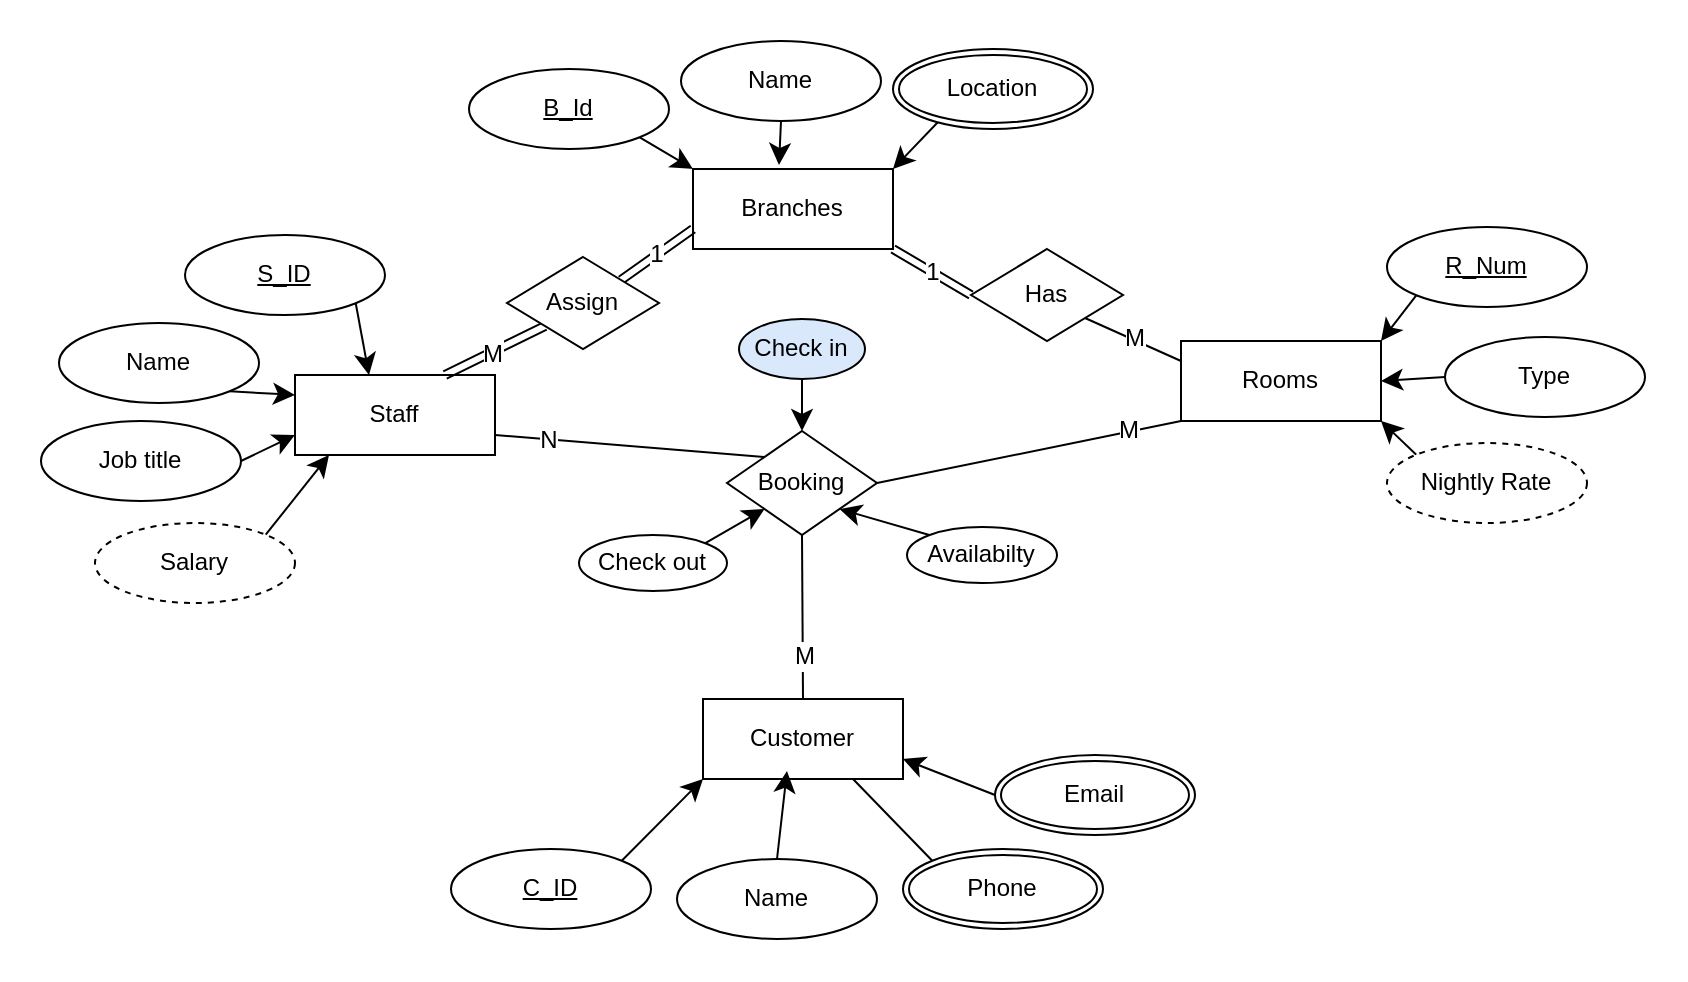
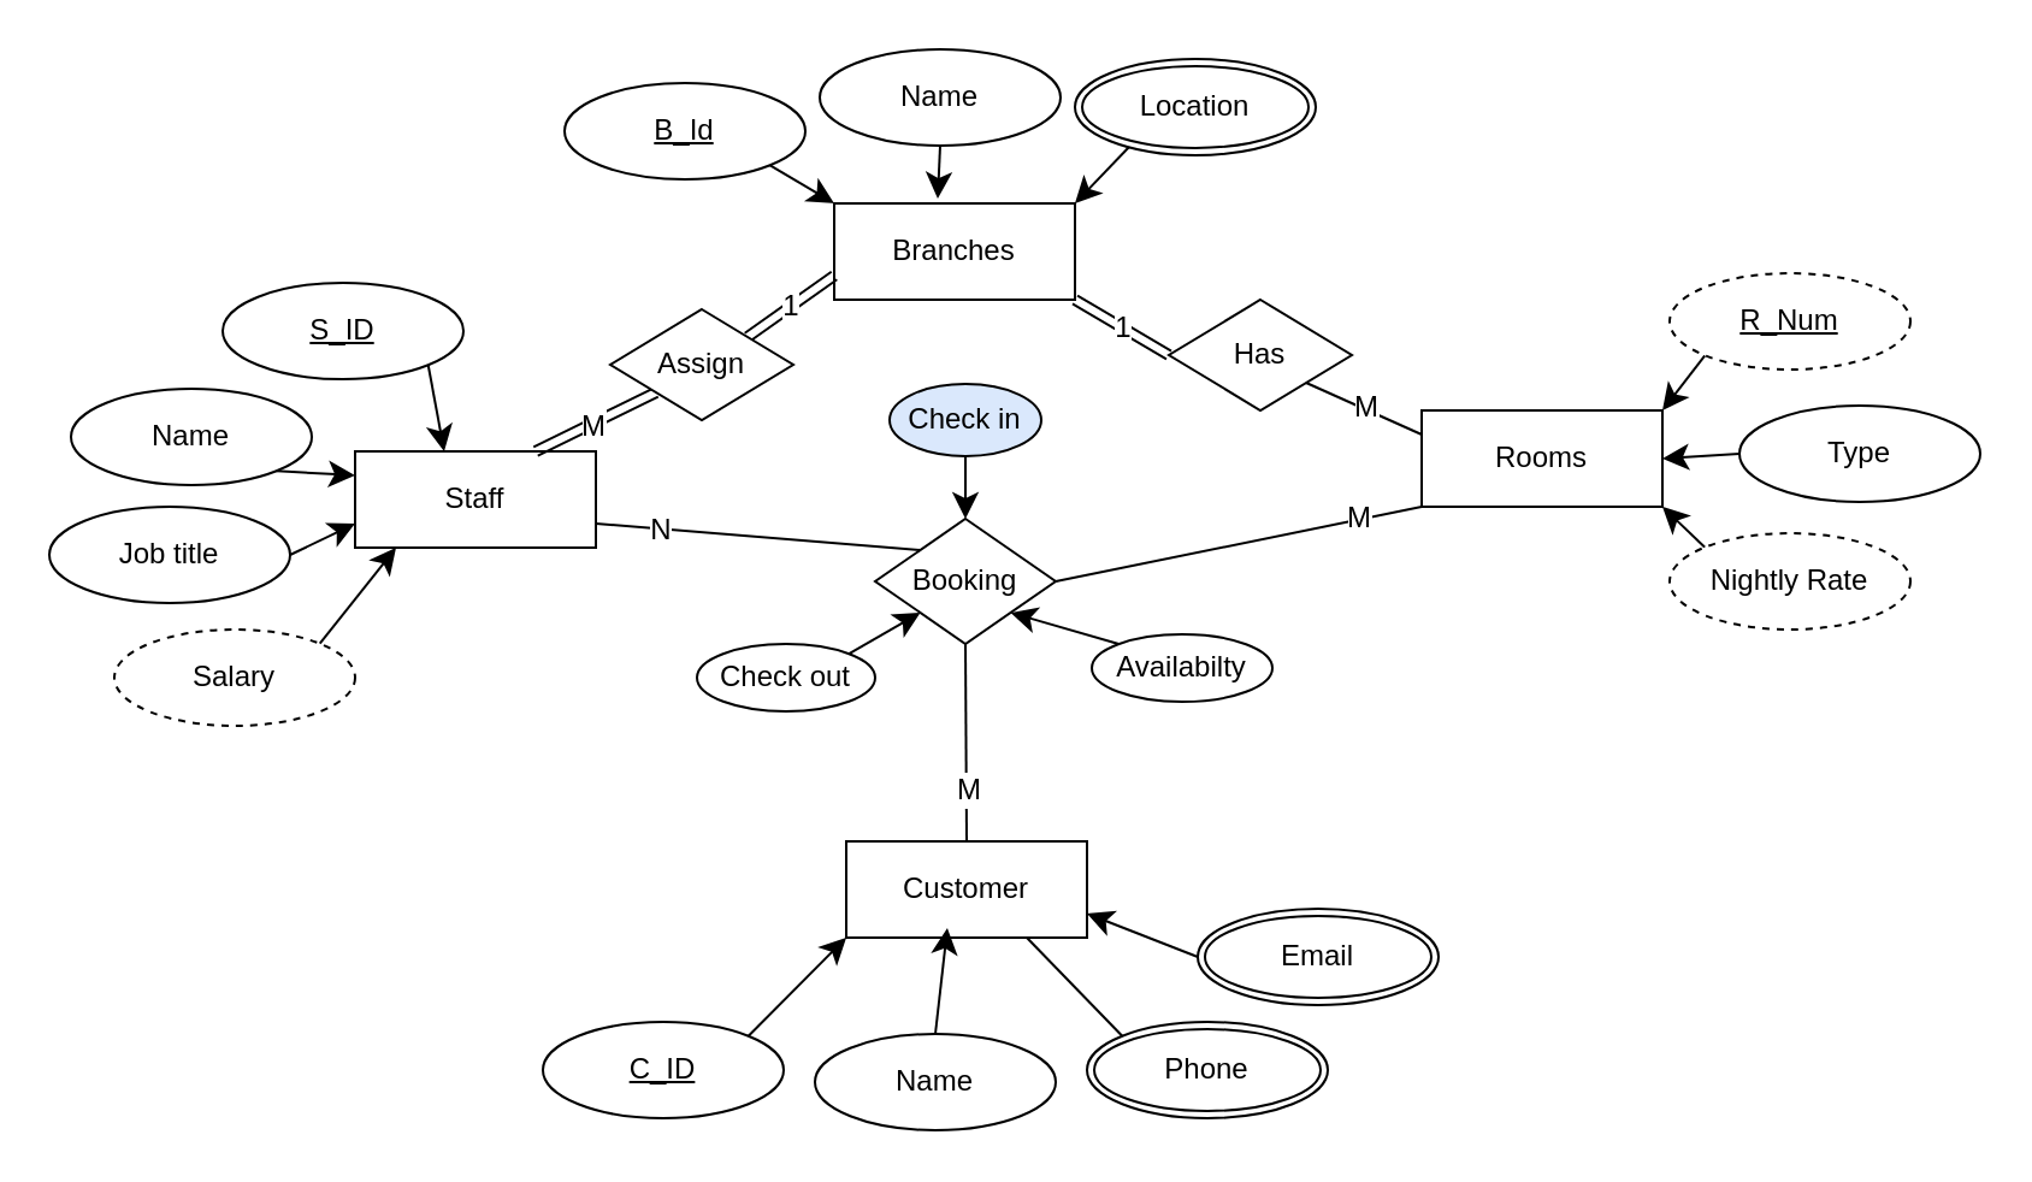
  <mxCell id="0" />
  <mxCell id="1" parent="0" />
  <mxCell id="2" value="1" style="edgeStyle=none;curved=1;rounded=0;orthogonalLoop=1;jettySize=auto;html=1;exitX=1;exitY=1;exitDx=0;exitDy=0;entryX=0;entryY=0.5;entryDx=0;entryDy=0;fontSize=12;endArrow=none;startFill=0;shape=link;" edge="1" parent="1" source="3" target="17"><mxGeometry relative="1" as="geometry" /></mxCell>
  <mxCell id="3" value="Branches" style="whiteSpace=wrap;html=1;align=center;" vertex="1" parent="1"><mxGeometry x="346" y="84" width="100" height="40" as="geometry" /></mxCell>
  <mxCell id="4" style="edgeStyle=none;curved=1;rounded=0;orthogonalLoop=1;jettySize=auto;html=1;exitX=0;exitY=1;exitDx=0;exitDy=0;entryX=1;entryY=0.5;entryDx=0;entryDy=0;fontSize=12;startSize=8;endSize=8;endArrow=none;startFill=0;" edge="1" parent="1" source="6" target="37"><mxGeometry relative="1" as="geometry" /></mxCell>
  <mxCell id="5" value="M" style="edgeLabel;html=1;align=center;verticalAlign=middle;resizable=0;points=[];fontSize=12;" vertex="1" connectable="0" parent="4"><mxGeometry x="-0.737" y="5" relative="1" as="geometry"><mxPoint x="-8" y="-4" as="offset" /></mxGeometry></mxCell>
  <mxCell id="6" value="Rooms" style="whiteSpace=wrap;html=1;align=center;" vertex="1" parent="1"><mxGeometry x="590" y="170" width="100" height="40" as="geometry" /></mxCell>
  <mxCell id="7" value="Customer" style="whiteSpace=wrap;html=1;align=center;" vertex="1" parent="1"><mxGeometry x="351" y="349" width="100" height="40" as="geometry" /></mxCell>
  <mxCell id="8" value="Staff" style="whiteSpace=wrap;html=1;align=center;" vertex="1" parent="1"><mxGeometry x="147" y="187" width="100" height="40" as="geometry" /></mxCell>
  <mxCell id="9" value="Name" style="ellipse;whiteSpace=wrap;html=1;align=center;" vertex="1" parent="1"><mxGeometry x="340" y="20" width="100" height="40" as="geometry" /></mxCell>
  <mxCell id="10" style="edgeStyle=none;curved=1;rounded=0;orthogonalLoop=1;jettySize=auto;html=1;exitX=1;exitY=1;exitDx=0;exitDy=0;entryX=0;entryY=0;entryDx=0;entryDy=0;fontSize=12;startSize=8;endSize=8;" edge="1" parent="1" source="11" target="3"><mxGeometry relative="1" as="geometry" /></mxCell>
  <mxCell id="11" value="B_Id" style="ellipse;whiteSpace=wrap;html=1;align=center;fontStyle=4" vertex="1" parent="1"><mxGeometry x="234" y="34" width="100" height="40" as="geometry" /></mxCell>
  <mxCell id="12" style="edgeStyle=none;curved=1;rounded=0;orthogonalLoop=1;jettySize=auto;html=1;exitX=0.23;exitY=0.9;exitDx=0;exitDy=0;entryX=1;entryY=0;entryDx=0;entryDy=0;fontSize=12;startSize=8;endSize=8;exitPerimeter=0;" edge="1" parent="1" source="32" target="3"><mxGeometry relative="1" as="geometry"><mxPoint x="459.645" y="59.142" as="sourcePoint" /></mxGeometry></mxCell>
  <mxCell id="13" value="S_ID" style="ellipse;whiteSpace=wrap;html=1;align=center;fontStyle=4" vertex="1" parent="1"><mxGeometry x="92" y="117" width="100" height="40" as="geometry" /></mxCell>
  <mxCell id="14" style="edgeStyle=none;curved=1;rounded=0;orthogonalLoop=1;jettySize=auto;html=1;exitX=0.5;exitY=1;exitDx=0;exitDy=0;entryX=0.43;entryY=-0.05;entryDx=0;entryDy=0;entryPerimeter=0;fontSize=12;startSize=8;endSize=8;" edge="1" parent="1" source="9" target="3"><mxGeometry relative="1" as="geometry" /></mxCell>
  <mxCell id="15" style="edgeStyle=none;curved=1;rounded=0;orthogonalLoop=1;jettySize=auto;html=1;exitX=1;exitY=1;exitDx=0;exitDy=0;entryX=0;entryY=0.25;entryDx=0;entryDy=0;fontSize=12;startSize=8;endSize=8;endArrow=none;startFill=0;" edge="1" parent="1" source="17" target="6"><mxGeometry relative="1" as="geometry" /></mxCell>
  <mxCell id="16" value="M" style="edgeLabel;html=1;align=center;verticalAlign=middle;resizable=0;points=[];fontSize=12;" vertex="1" connectable="0" parent="15"><mxGeometry x="-0.019" y="1" relative="1" as="geometry"><mxPoint as="offset" /></mxGeometry></mxCell>
  <mxCell id="17" value="Has" style="shape=rhombus;perimeter=rhombusPerimeter;whiteSpace=wrap;html=1;align=center;" vertex="1" parent="1"><mxGeometry x="485" y="124" width="76" height="46" as="geometry" /></mxCell>
  <mxCell id="18" style="edgeStyle=none;curved=1;rounded=0;orthogonalLoop=1;jettySize=auto;html=1;exitX=0;exitY=0.5;exitDx=0;exitDy=0;entryX=1;entryY=0.5;entryDx=0;entryDy=0;fontSize=12;startSize=8;endSize=8;" edge="1" parent="1" source="19" target="6"><mxGeometry relative="1" as="geometry" /></mxCell>
  <mxCell id="19" value="Type" style="ellipse;whiteSpace=wrap;html=1;align=center;" vertex="1" parent="1"><mxGeometry x="722" y="168" width="100" height="40" as="geometry" /></mxCell>
  <mxCell id="20" style="edgeStyle=none;curved=1;rounded=0;orthogonalLoop=1;jettySize=auto;html=1;exitX=0;exitY=1;exitDx=0;exitDy=0;entryX=1;entryY=0;entryDx=0;entryDy=0;fontSize=12;startSize=8;endSize=8;" edge="1" parent="1" source="21" target="6"><mxGeometry relative="1" as="geometry" /></mxCell>
- <mxCell id="21" value="R_Num" style="ellipse;whiteSpace=wrap;html=1;align=center;fontStyle=4" vertex="1" parent="1"><mxGeometry x="693" y="113" width="100" height="40" as="geometry" /></mxCell>
+ <mxCell id="21" value="R_Num" style="ellipse;whiteSpace=wrap;html=1;align=center;fontStyle=4;dashed=1;" vertex="1" parent="1"><mxGeometry x="693" y="113" width="100" height="40" as="geometry" /></mxCell>
  <mxCell id="22" style="edgeStyle=none;curved=1;rounded=0;orthogonalLoop=1;jettySize=auto;html=1;exitX=0;exitY=0;exitDx=0;exitDy=0;entryX=1;entryY=1;entryDx=0;entryDy=0;fontSize=12;startSize=8;endSize=8;" edge="1" parent="1" source="23" target="6"><mxGeometry relative="1" as="geometry" /></mxCell>
  <mxCell id="23" value="Nightly Rate" style="ellipse;whiteSpace=wrap;html=1;align=center;dashed=1;" vertex="1" parent="1"><mxGeometry x="693" y="221" width="100" height="40" as="geometry" /></mxCell>
  <mxCell id="24" value="Name" style="ellipse;whiteSpace=wrap;html=1;align=center;" vertex="1" parent="1"><mxGeometry x="338" y="429" width="100" height="40" as="geometry" /></mxCell>
  <mxCell id="25" style="edgeStyle=none;curved=1;rounded=0;orthogonalLoop=1;jettySize=auto;html=1;exitX=1;exitY=0;exitDx=0;exitDy=0;entryX=0;entryY=1;entryDx=0;entryDy=0;fontSize=12;startSize=8;endSize=8;" edge="1" parent="1" source="26" target="7"><mxGeometry relative="1" as="geometry" /></mxCell>
  <mxCell id="26" value="C_ID" style="ellipse;whiteSpace=wrap;html=1;align=center;fontStyle=4" vertex="1" parent="1"><mxGeometry x="225" y="424" width="100" height="40" as="geometry" /></mxCell>
  <mxCell id="27" style="edgeStyle=none;curved=1;rounded=0;orthogonalLoop=1;jettySize=auto;html=1;exitX=0;exitY=0;exitDx=0;exitDy=0;entryX=0.75;entryY=1;entryDx=0;entryDy=0;fontSize=12;startSize=8;endSize=8;endArrow=none;" edge="1" parent="1" source="28" target="7"><mxGeometry relative="1" as="geometry" /></mxCell>
  <mxCell id="28" value="Phone" style="ellipse;shape=doubleEllipse;margin=3;whiteSpace=wrap;html=1;align=center;" vertex="1" parent="1"><mxGeometry x="451" y="424" width="100" height="40" as="geometry" /></mxCell>
  <mxCell id="29" style="edgeStyle=none;curved=1;rounded=0;orthogonalLoop=1;jettySize=auto;html=1;exitX=0;exitY=0.5;exitDx=0;exitDy=0;entryX=1;entryY=0.75;entryDx=0;entryDy=0;fontSize=12;startSize=8;endSize=8;" edge="1" parent="1" source="30" target="7"><mxGeometry relative="1" as="geometry" /></mxCell>
  <mxCell id="30" value="Email" style="ellipse;shape=doubleEllipse;margin=3;whiteSpace=wrap;html=1;align=center;" vertex="1" parent="1"><mxGeometry x="497" y="377" width="100" height="40" as="geometry" /></mxCell>
  <mxCell id="31" style="edgeStyle=none;curved=1;rounded=0;orthogonalLoop=1;jettySize=auto;html=1;exitX=0.5;exitY=0;exitDx=0;exitDy=0;entryX=0.42;entryY=0.9;entryDx=0;entryDy=0;entryPerimeter=0;fontSize=12;startSize=8;endSize=8;" edge="1" parent="1" source="24" target="7"><mxGeometry relative="1" as="geometry" /></mxCell>
  <mxCell id="32" value="Location" style="ellipse;shape=doubleEllipse;margin=3;whiteSpace=wrap;html=1;align=center;" vertex="1" parent="1"><mxGeometry x="446" y="24" width="100" height="40" as="geometry" /></mxCell>
  <mxCell id="33" style="edgeStyle=none;curved=1;rounded=0;orthogonalLoop=1;jettySize=auto;html=1;exitX=0.5;exitY=1;exitDx=0;exitDy=0;entryX=0.5;entryY=0;entryDx=0;entryDy=0;fontSize=12;startSize=8;endSize=8;endArrow=none;startFill=0;" edge="1" parent="1" source="37" target="7"><mxGeometry relative="1" as="geometry" /></mxCell>
  <mxCell id="34" value="M" style="edgeLabel;html=1;align=center;verticalAlign=middle;resizable=0;points=[];fontSize=12;" vertex="1" connectable="0" parent="33"><mxGeometry x="0.488" y="1" relative="1" as="geometry"><mxPoint as="offset" /></mxGeometry></mxCell>
  <mxCell id="35" style="edgeStyle=none;curved=1;rounded=0;orthogonalLoop=1;jettySize=auto;html=1;exitX=0;exitY=0;exitDx=0;exitDy=0;entryX=1;entryY=0.75;entryDx=0;entryDy=0;fontSize=12;startSize=8;endSize=8;endArrow=none;startFill=0;" edge="1" parent="1" source="37" target="8"><mxGeometry relative="1" as="geometry" /></mxCell>
  <mxCell id="36" value="N" style="edgeLabel;html=1;align=center;verticalAlign=middle;resizable=0;points=[];fontSize=12;" vertex="1" connectable="0" parent="35"><mxGeometry x="0.614" relative="1" as="geometry"><mxPoint as="offset" /></mxGeometry></mxCell>
  <mxCell id="37" value="Booking" style="shape=rhombus;perimeter=rhombusPerimeter;whiteSpace=wrap;html=1;align=center;" vertex="1" parent="1"><mxGeometry x="363" y="215" width="75" height="52" as="geometry" /></mxCell>
  <mxCell id="38" style="edgeStyle=none;curved=1;rounded=0;orthogonalLoop=1;jettySize=auto;html=1;exitX=1;exitY=0;exitDx=0;exitDy=0;entryX=0;entryY=1;entryDx=0;entryDy=0;fontSize=12;startSize=8;endSize=8;" edge="1" parent="1" source="39" target="37"><mxGeometry relative="1" as="geometry" /></mxCell>
  <mxCell id="39" value="Check out" style="ellipse;whiteSpace=wrap;html=1;align=center;" vertex="1" parent="1"><mxGeometry x="289" y="267" width="74" height="28" as="geometry" /></mxCell>
  <mxCell id="40" style="edgeStyle=none;curved=1;rounded=0;orthogonalLoop=1;jettySize=auto;html=1;exitX=0;exitY=1;exitDx=0;exitDy=0;entryX=0.75;entryY=0;entryDx=0;entryDy=0;fontSize=12;endArrow=none;startFill=0;shape=link;" edge="1" parent="1" source="43" target="8"><mxGeometry relative="1" as="geometry" /></mxCell>
  <mxCell id="41" value="M" style="edgeLabel;html=1;align=center;verticalAlign=middle;resizable=0;points=[];fontSize=12;" vertex="1" connectable="0" parent="40"><mxGeometry x="0.148" y="2" relative="1" as="geometry"><mxPoint x="1" y="-2" as="offset" /></mxGeometry></mxCell>
  <mxCell id="42" value="1" style="edgeStyle=none;curved=1;rounded=0;orthogonalLoop=1;jettySize=auto;html=1;exitX=1;exitY=0;exitDx=0;exitDy=0;entryX=0;entryY=0.75;entryDx=0;entryDy=0;fontSize=12;endArrow=none;startFill=0;shape=link;" edge="1" parent="1" source="43" target="3"><mxGeometry relative="1" as="geometry" /></mxCell>
  <mxCell id="43" value="Assign" style="shape=rhombus;perimeter=rhombusPerimeter;whiteSpace=wrap;html=1;align=center;" vertex="1" parent="1"><mxGeometry x="253" y="128" width="76" height="46" as="geometry" /></mxCell>
  <mxCell id="44" style="edgeStyle=none;curved=1;rounded=0;orthogonalLoop=1;jettySize=auto;html=1;exitX=0;exitY=0;exitDx=0;exitDy=0;entryX=1;entryY=1;entryDx=0;entryDy=0;fontSize=12;startSize=8;endSize=8;" edge="1" parent="1" source="45" target="37"><mxGeometry relative="1" as="geometry" /></mxCell>
  <mxCell id="45" value="Availabilty" style="ellipse;whiteSpace=wrap;html=1;align=center;" vertex="1" parent="1"><mxGeometry x="453" y="263" width="75" height="28" as="geometry" /></mxCell>
  <mxCell id="46" style="edgeStyle=none;curved=1;rounded=0;orthogonalLoop=1;jettySize=auto;html=1;exitX=0.5;exitY=1;exitDx=0;exitDy=0;entryX=0.5;entryY=0;entryDx=0;entryDy=0;fontSize=12;startSize=8;endSize=8;" edge="1" parent="1" source="47" target="37"><mxGeometry relative="1" as="geometry" /></mxCell>
  <mxCell id="47" value="Check in" style="ellipse;whiteSpace=wrap;html=1;align=center;fillColor=#dae8fc;" vertex="1" parent="1"><mxGeometry x="369" y="159" width="63" height="30" as="geometry" /></mxCell>
  <mxCell id="48" style="edgeStyle=none;curved=1;rounded=0;orthogonalLoop=1;jettySize=auto;html=1;exitX=1;exitY=1;exitDx=0;exitDy=0;entryX=0;entryY=0.25;entryDx=0;entryDy=0;fontSize=12;startSize=8;endSize=8;" edge="1" parent="1" source="49" target="8"><mxGeometry relative="1" as="geometry" /></mxCell>
  <mxCell id="49" value="Name" style="ellipse;whiteSpace=wrap;html=1;align=center;" vertex="1" parent="1"><mxGeometry x="29" y="161" width="100" height="40" as="geometry" /></mxCell>
  <mxCell id="50" style="edgeStyle=none;curved=1;rounded=0;orthogonalLoop=1;jettySize=auto;html=1;exitX=1;exitY=0.5;exitDx=0;exitDy=0;entryX=0;entryY=0.75;entryDx=0;entryDy=0;fontSize=12;startSize=8;endSize=8;" edge="1" parent="1" source="51" target="8"><mxGeometry relative="1" as="geometry" /></mxCell>
  <mxCell id="51" value="Job title" style="ellipse;whiteSpace=wrap;html=1;align=center;" vertex="1" parent="1"><mxGeometry x="20" y="210" width="100" height="40" as="geometry" /></mxCell>
  <mxCell id="52" value="Salary" style="ellipse;whiteSpace=wrap;html=1;align=center;dashed=1;" vertex="1" parent="1"><mxGeometry x="47" y="261" width="100" height="40" as="geometry" /></mxCell>
  <mxCell id="53" style="edgeStyle=none;curved=1;rounded=0;orthogonalLoop=1;jettySize=auto;html=1;exitX=1;exitY=0;exitDx=0;exitDy=0;entryX=0.17;entryY=1;entryDx=0;entryDy=0;entryPerimeter=0;fontSize=12;startSize=8;endSize=8;" edge="1" parent="1" source="52" target="8"><mxGeometry relative="1" as="geometry" /></mxCell>
  <mxCell id="54" style="edgeStyle=none;curved=1;rounded=0;orthogonalLoop=1;jettySize=auto;html=1;exitX=1;exitY=1;exitDx=0;exitDy=0;entryX=0.37;entryY=0;entryDx=0;entryDy=0;entryPerimeter=0;fontSize=12;startSize=8;endSize=8;" edge="1" parent="1" source="13" target="8"><mxGeometry relative="1" as="geometry" /></mxCell>
